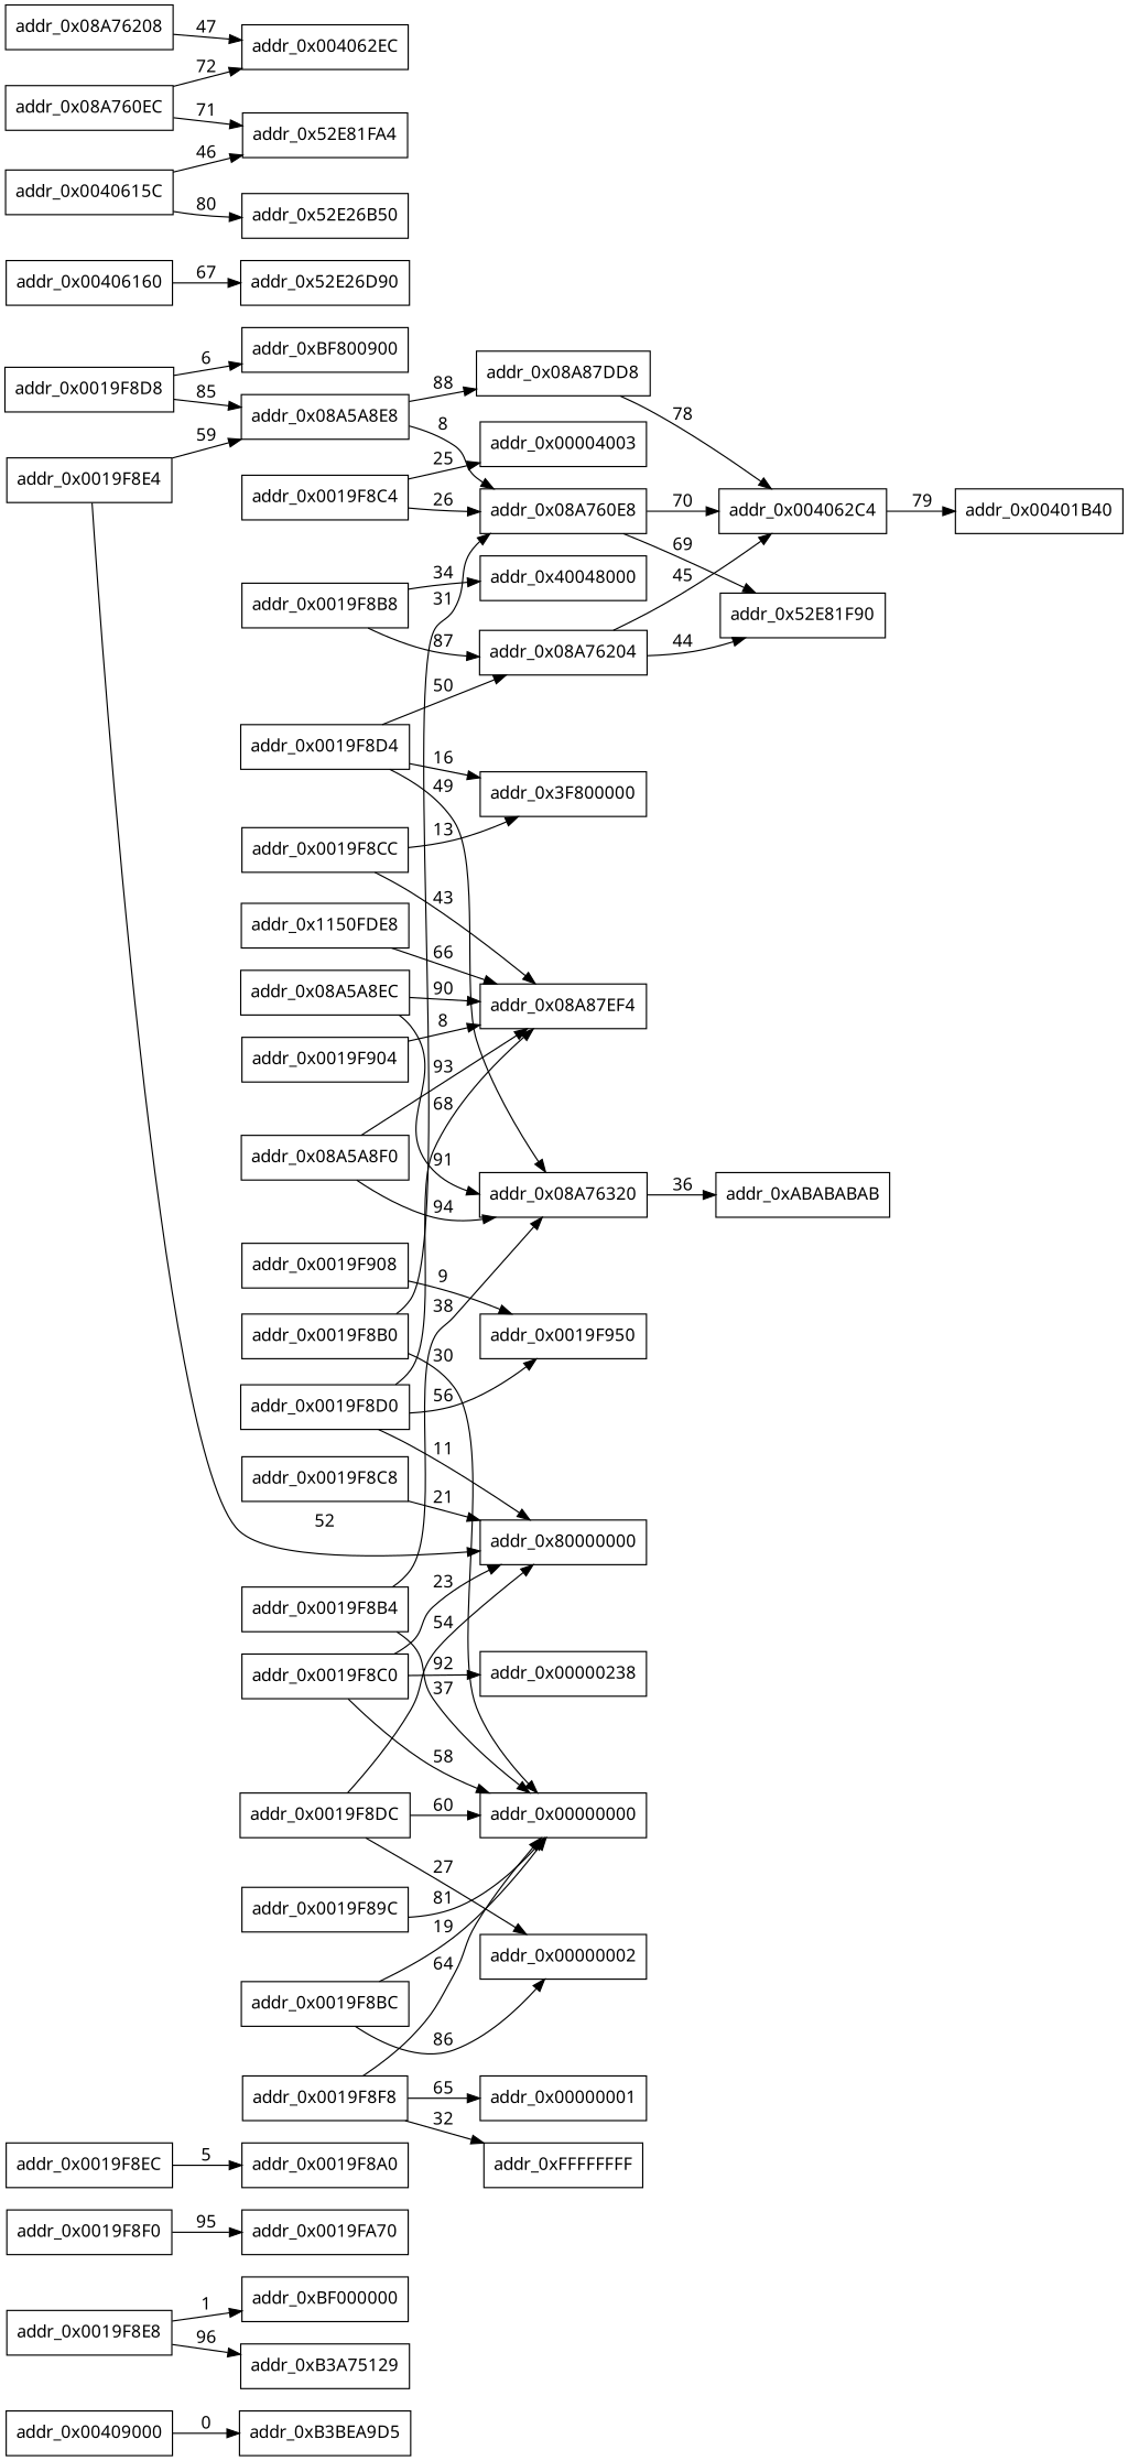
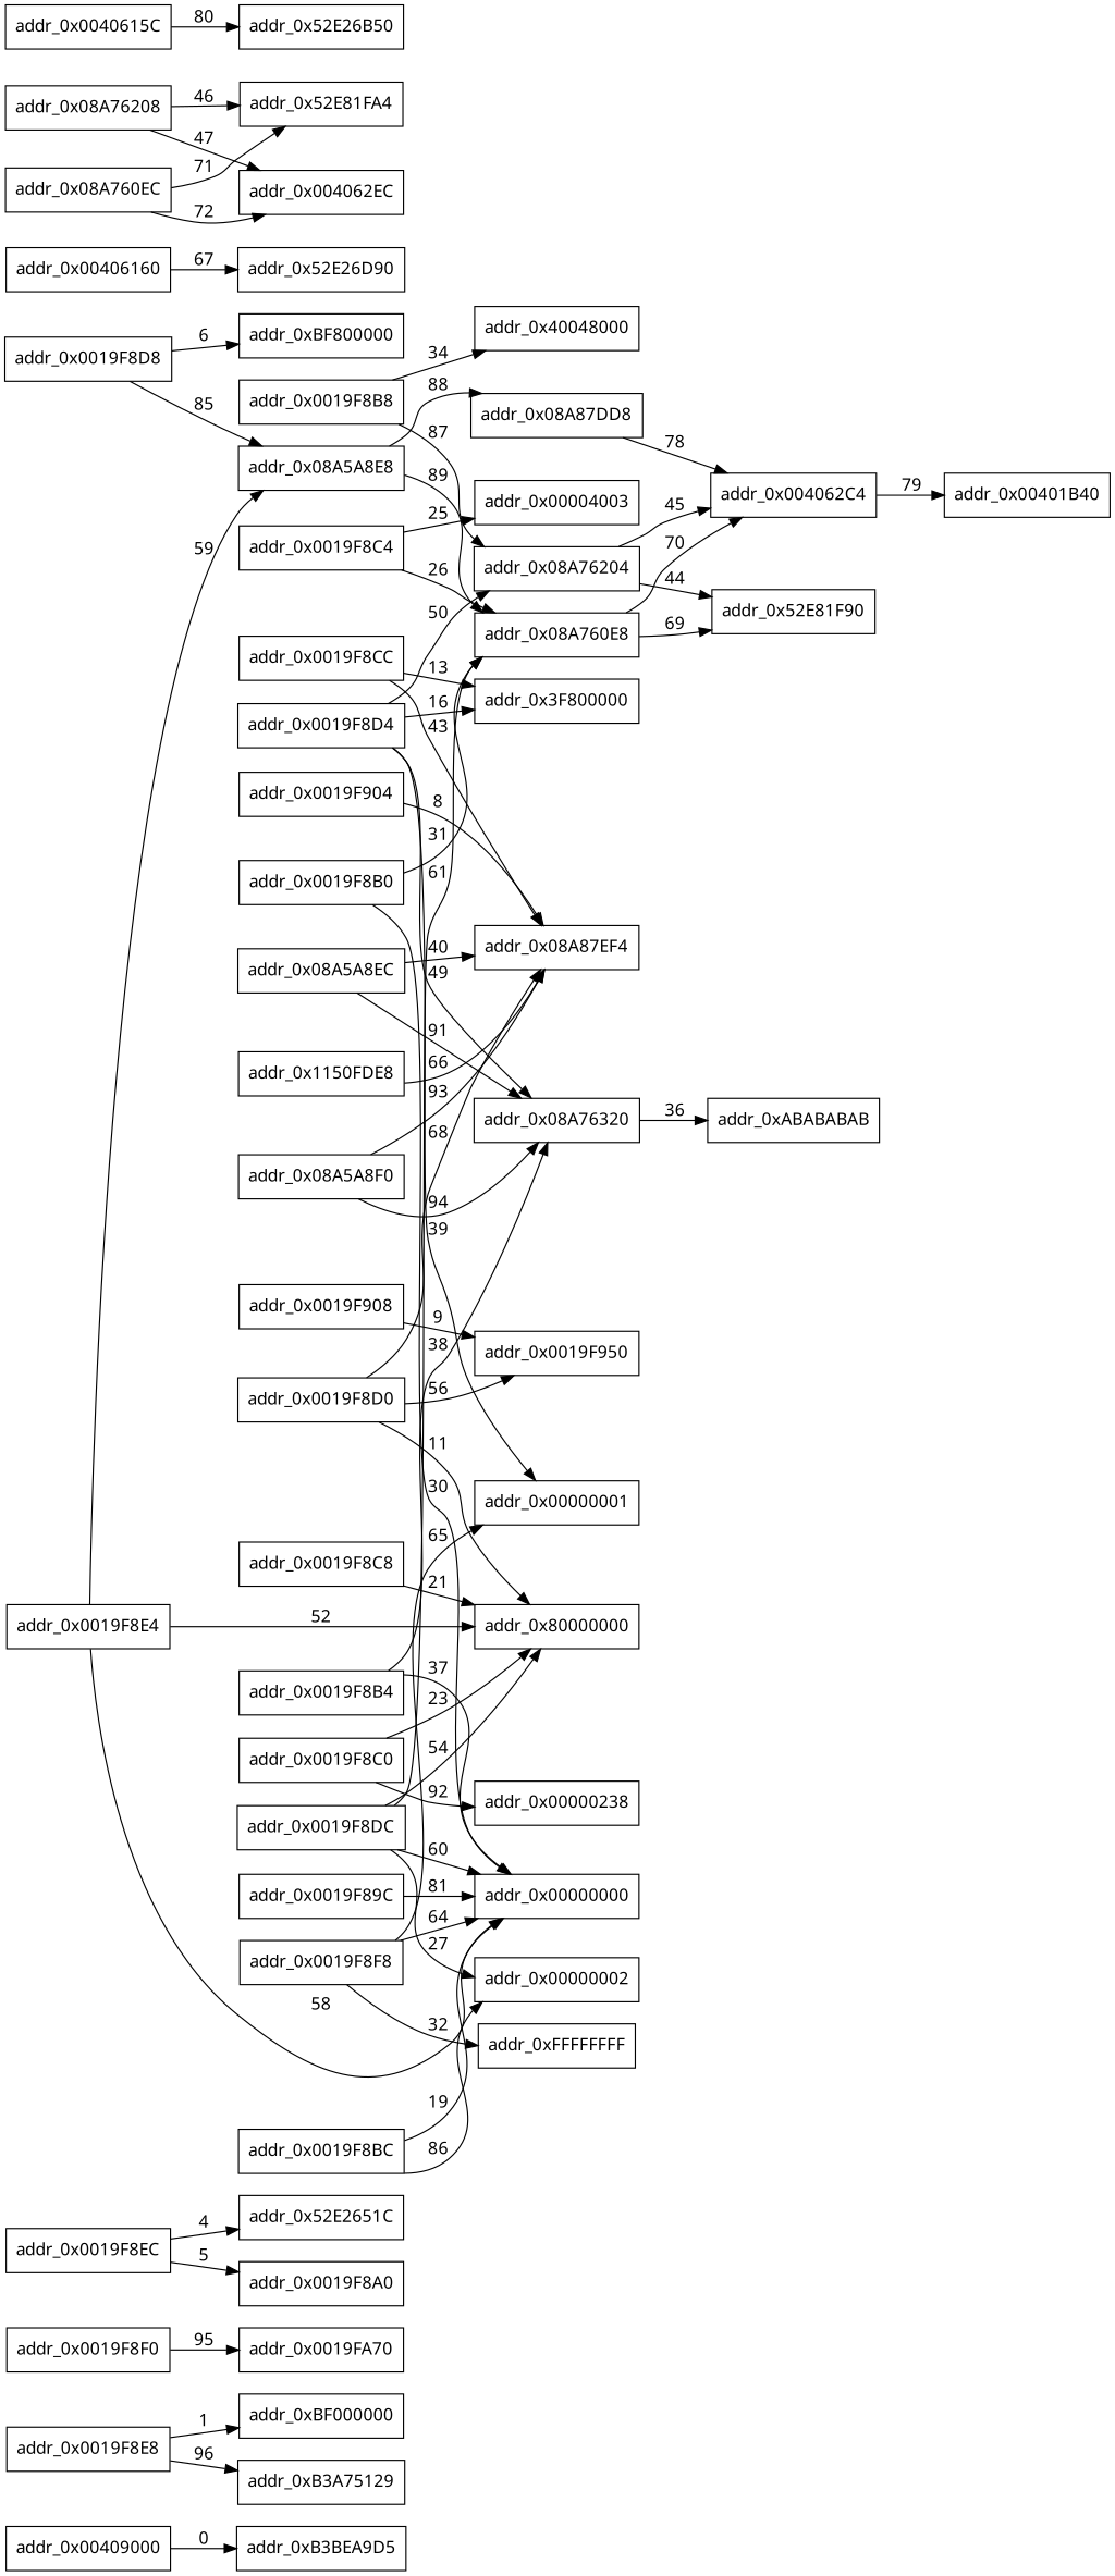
  strict digraph {
    fontname="Noto Sans"
    rankdir=LR
    node [fontname="Noto Sans" shape=box]
    edge [fontname="Noto Sans"]
    addr_0x00409000
    addr_0xB3BEA9D5
    addr_0x0019F8E8
    addr_0xBF000000
    addr_0xB3A75129
    addr_0x0019F8F0
    addr_0x0019FA70
    addr_0x0019F8EC
+   addr_0x52E2651C
    addr_0x0019F8A0
    addr_0x0019F8D8
-   addr_0xBF800000 [label=addr_0xBF800900]
+   addr_0xBF800000
    addr_0x08A5A8E8
    addr_0x08A87DD8
    addr_0x08A760E8
    addr_0x004062C4
    addr_0x52E81F90
    addr_0x0019F904
    addr_0x08A87EF4
    addr_0x0019F908
    addr_0x0019F950
    addr_0x00401B40
    addr_0x0019F8D0
    addr_0x80000000
    addr_0x0019F8CC
    addr_0x3F800000
    addr_0x08A5A8EC
    addr_0x08A76320
    addr_0xABABABAB
    addr_0x0019F8D4
    addr_0x00000001
    addr_0x08A76204
    addr_0x08A5A8F0
    addr_0x0019F8BC
    addr_0x00000000
    addr_0x00000002
    addr_0x0019F8C8
    addr_0x0019F8C0
    addr_0x00000238
    addr_0x0019F8C4
    addr_0x00004003
    addr_0x0019F8B0
    addr_0x0019F8F8
    addr_0xFFFFFFFF
    addr_0x0019F8B8
    addr_0x40048000
    addr_0x0019F8B4
    addr_0x00406160
    addr_0x52E26D90
    addr_0x08A76208
    addr_0x52E81FA4
    addr_0x004062EC
    addr_0x0019F8E4
    addr_0x0019F8DC
    addr_0x1150FDE8
    addr_0x08A760EC
    addr_0x0040615C
    addr_0x52E26B50
    addr_0x0019F89C
    addr_0x00409000 -> addr_0xB3BEA9D5 [label=0]
    addr_0x0019F8E8 -> addr_0xBF000000 [label=1]
    addr_0x0019F8E8 -> addr_0xB3A75129 [label=96]
    addr_0x0019F8F0 -> addr_0x0019FA70 [label=95]
+   addr_0x0019F8EC -> addr_0x52E2651C [label=4]
    addr_0x0019F8EC -> addr_0x0019F8A0 [label=5]
    addr_0x0019F8D8 -> addr_0xBF800000 [label=6]
    addr_0x0019F8D8 -> addr_0x08A5A8E8 [label=85]
    addr_0x08A5A8E8 -> addr_0x08A87DD8 [label=88]
-   addr_0x08A5A8E8 -> addr_0x08A760E8 [label=8]
+   addr_0x08A5A8E8 -> addr_0x08A760E8 [label=89]
    addr_0x08A87DD8 -> addr_0x004062C4 [label=78]
    addr_0x08A760E8 -> addr_0x004062C4 [label=70]
    addr_0x08A760E8 -> addr_0x52E81F90 [label=69]
    addr_0x004062C4 -> addr_0x00401B40 [label=79]
    addr_0x0019F904 -> addr_0x08A87EF4 [label=8]
    addr_0x0019F908 -> addr_0x0019F950 [label=9]
    addr_0x0019F8D0 -> addr_0x08A87EF4 [label=68]
    addr_0x0019F8D0 -> addr_0x0019F950 [label=56]
    addr_0x0019F8D0 -> addr_0x80000000 [label=11]
    addr_0x0019F8CC -> addr_0x08A87EF4 [label=43]
    addr_0x0019F8CC -> addr_0x3F800000 [label=13]
-   addr_0x08A5A8EC -> addr_0x08A87EF4 [label=90]
+   addr_0x08A5A8EC -> addr_0x08A87EF4 [label=40]
    addr_0x08A5A8EC -> addr_0x08A76320 [label=91]
    addr_0x08A76320 -> addr_0xABABABAB [label=36]
    addr_0x0019F8D4 -> addr_0x3F800000 [label=16]
    addr_0x0019F8D4 -> addr_0x08A76320 [label=49]
+   addr_0x0019F8D4 -> addr_0x00000001 [label=39]
    addr_0x0019F8D4 -> addr_0x08A76204 [label=50]
    addr_0x08A76204 -> addr_0x004062C4 [label=45]
    addr_0x08A76204 -> addr_0x52E81F90 [label=44]
    addr_0x08A5A8F0 -> addr_0x08A87EF4 [label=93]
    addr_0x08A5A8F0 -> addr_0x08A76320 [label=94]
    addr_0x0019F8BC -> addr_0x00000000 [label=19]
    addr_0x0019F8BC -> addr_0x00000002 [label=86]
    addr_0x0019F8C8 -> addr_0x80000000 [label=21]
    addr_0x0019F8C0 -> addr_0x80000000 [label=23]
    addr_0x0019F8C0 -> addr_0x00000238 [label=92]
    addr_0x0019F8C4 -> addr_0x08A760E8 [label=26]
    addr_0x0019F8C4 -> addr_0x00004003 [label=25]
    addr_0x0019F8B0 -> addr_0x08A760E8 [label=31]
    addr_0x0019F8B0 -> addr_0x00000000 [label=30]
    addr_0x0019F8F8 -> addr_0x00000001 [label=65]
    addr_0x0019F8F8 -> addr_0x00000000 [label=64]
    addr_0x0019F8F8 -> addr_0xFFFFFFFF [label=32]
    addr_0x0019F8B8 -> addr_0x08A76204 [label=87]
    addr_0x0019F8B8 -> addr_0x40048000 [label=34]
    addr_0x0019F8B4 -> addr_0x08A76320 [label=38]
    addr_0x0019F8B4 -> addr_0x00000000 [label=37]
    addr_0x00406160 -> addr_0x52E26D90 [label=67]
-   addr_0x0040615C -> addr_0x52E81FA4 [label=46]
+   addr_0x08A76208 -> addr_0x52E81FA4 [label=46]
    addr_0x08A76208 -> addr_0x004062EC [label=47]
    addr_0x0019F8E4 -> addr_0x08A5A8E8 [label=59]
    addr_0x0019F8E4 -> addr_0x80000000 [label=52]
-   addr_0x0019F8C0 -> addr_0x00000000 [label=58]
+   addr_0x0019F8E4 -> addr_0x00000000 [label=58]
+   addr_0x0019F8DC -> addr_0x08A760E8 [label=61]
    addr_0x0019F8DC -> addr_0x80000000 [label=54]
    addr_0x0019F8DC -> addr_0x00000000 [label=60]
    addr_0x0019F8DC -> addr_0x00000002 [label=27]
    addr_0x1150FDE8 -> addr_0x08A87EF4 [label=66]
    addr_0x08A760EC -> addr_0x52E81FA4 [label=71]
    addr_0x08A760EC -> addr_0x004062EC [label=72]
    addr_0x0040615C -> addr_0x52E26B50 [label=80]
    addr_0x0019F89C -> addr_0x00000000 [label=81]
  }
